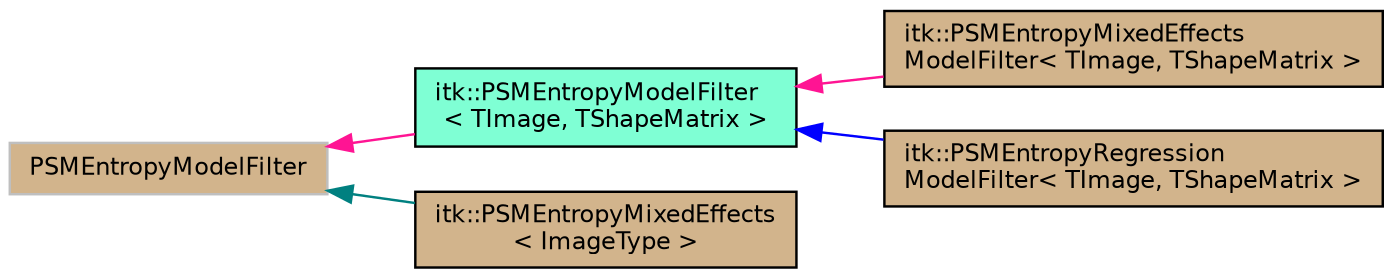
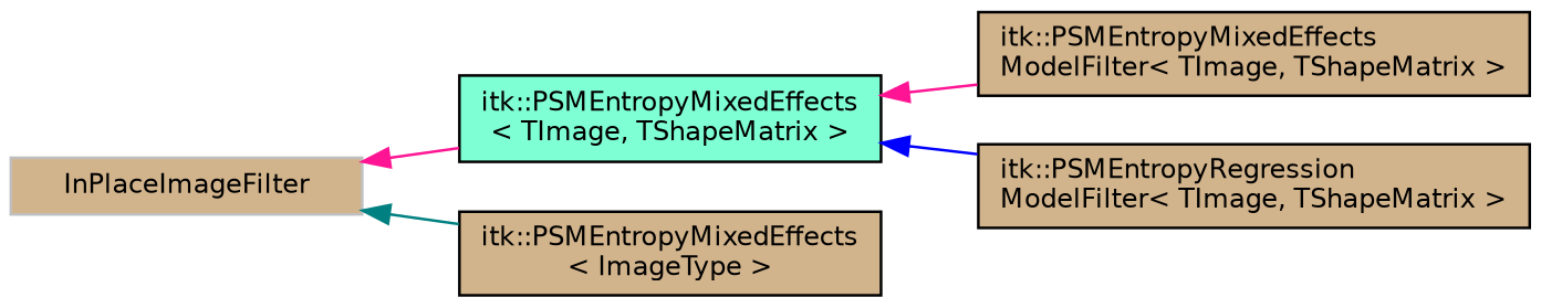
  digraph {
    rankdir=LR
    node [color=black fillcolor=tan fontname=Helvetica fontsize=10 shape=record style=filled]
    edge [color=deeppink dir=back fontname=Helvetica fontsize=10 labelfontname=Helvetica labelfontsize=10 style=solid]
-   n1 [color=grey75 height=0.2 label=PSMEntropyModelFilter width=0.4]
-   n2 [fillcolor=aquamarine height=0.2 label="itk::PSMEntropyModelFilter\l\< TImage, TShapeMatrix \>" width=0.4]
+   n1 [color=grey75 height=0.2 label=InPlaceImageFilter width=0.4]
+   n2 [fillcolor=aquamarine height=0.2 label="itk::PSMEntropyMixedEffects\l\< TImage, TShapeMatrix \>" width=0.4]
    n3 [height=0.2 label="itk::PSMEntropyMixedEffects\l\< ImageType \>" width=0.4]
    n4 [height=0.2 label="itk::PSMEntropyMixedEffects\lModelFilter\< TImage, TShapeMatrix \>" width=0.4]
    n5 [height=0.2 label="itk::PSMEntropyRegression\lModelFilter\< TImage, TShapeMatrix \>" width=0.4]
    n1 -> n2
    n1 -> n3 [color=teal]
    n2 -> n4
    n2 -> n5 [color=blue]
  }
